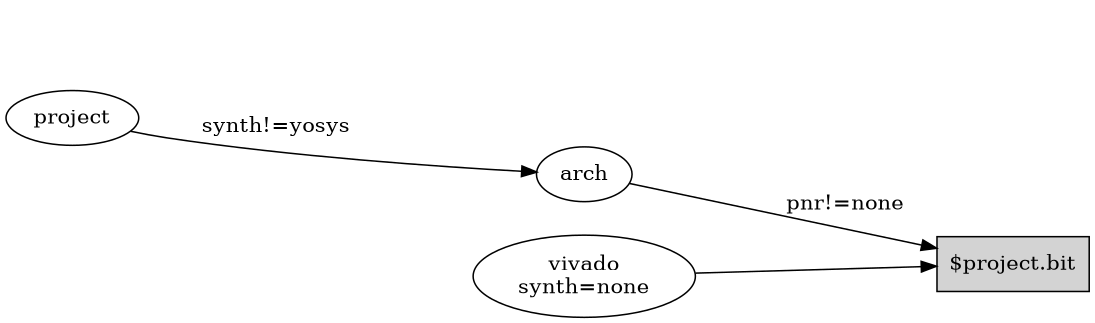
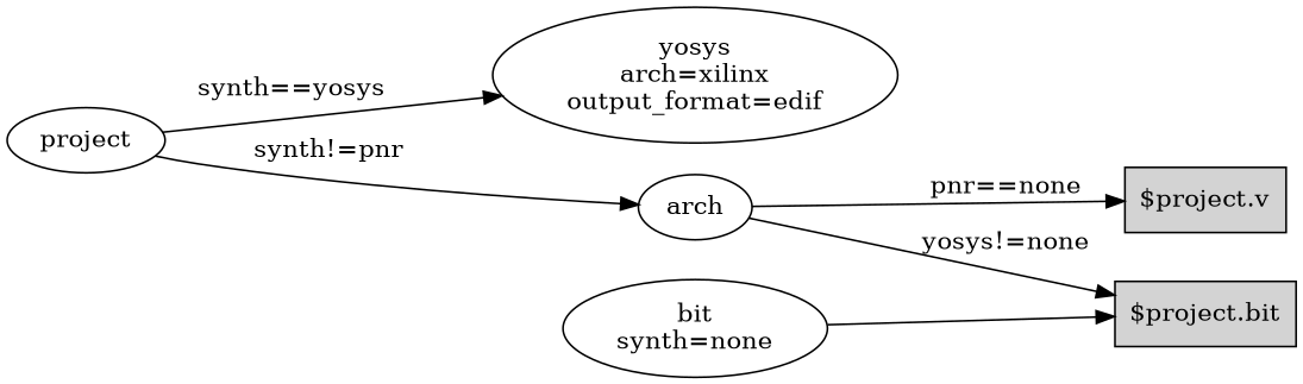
  digraph {
    rankdir=LR
-   n2 [label="vivado\nsynth=none"]
+   n1 [label="yosys\narch=xilinx\noutput_format=edif"]
+   n2 [label="bit\nsynth=none"]
    "$project.bit" [shape=box style=filled]
+   "$project.v" [shape=box style=filled]
    n5 [label=project]
    n6 [label=arch]
    n2 -> "$project.bit"
-   n5 -> n6 [label="synth!=yosys"]
-   n6 -> "$project.bit" [label="pnr!=none"]
+   n5 -> n1 [label="synth==yosys         "]
+   n5 -> n6 [label="synth!=pnr"]
+   n6 -> "$project.bit" [label="yosys!=none"]
+   n6 -> "$project.v" [label="pnr==none"]
  }
